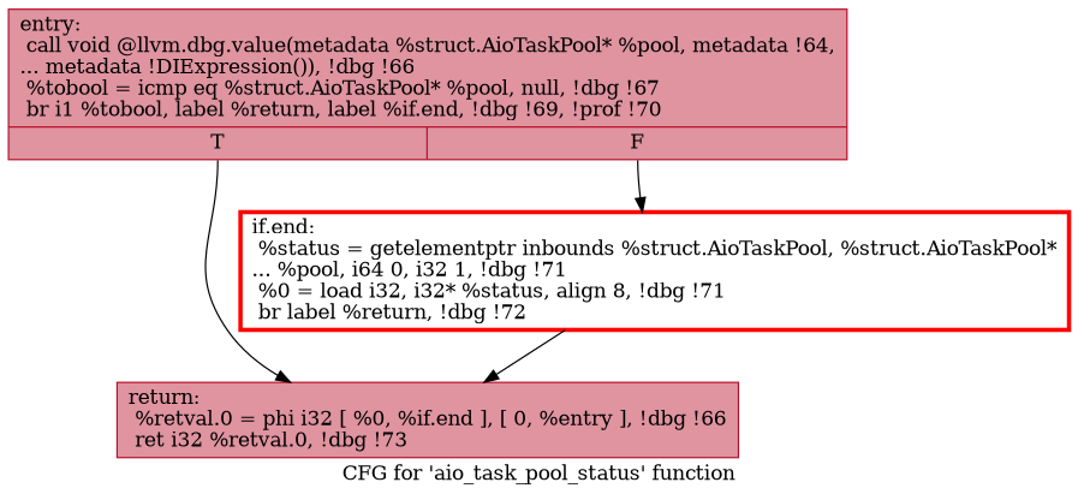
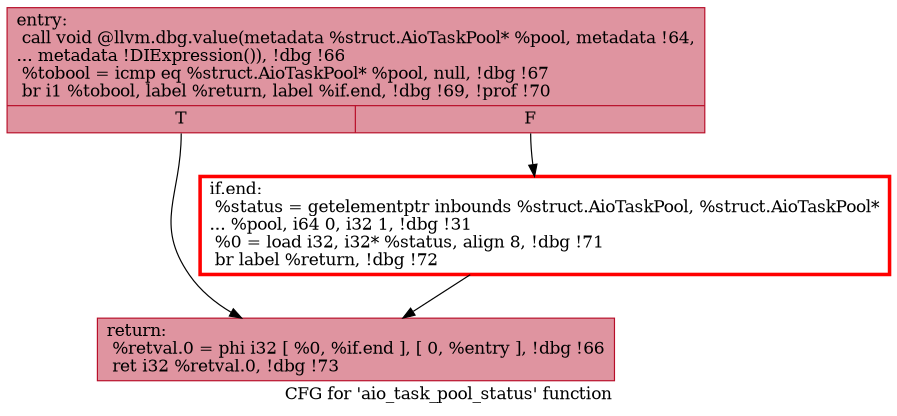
  digraph {
    label="CFG for 'aio_task_pool_status' function"
    node [color="#b70d28ff" fillcolor="#b70d2870" shape=record style=filled]
    n1 [label="{entry:\l  call void @llvm.dbg.value(metadata %struct.AioTaskPool* %pool, metadata !64,\l... metadata !DIExpression()), !dbg !66\l  %tobool = icmp eq %struct.AioTaskPool* %pool, null, !dbg !67\l  br i1 %tobool, label %return, label %if.end, !dbg !69, !prof !70\l|{<s0>T|<s1>F}}"]
    n2 [label="{return:                                           \l  %retval.0 = phi i32 [ %0, %if.end ], [ 0, %entry ], !dbg !66\l  ret i32 %retval.0, !dbg !73\l}"]
-   n3 [color=red label="{if.end:                                           \l  %status = getelementptr inbounds %struct.AioTaskPool, %struct.AioTaskPool*\l... %pool, i64 0, i32 1, !dbg !71\l  %0 = load i32, i32* %status, align 8, !dbg !71\l  br label %return, !dbg !72\l}" penwidth=3.0 fillcolor="" style=""]
+   n3 [color=red label="{if.end:                                           \l  %status = getelementptr inbounds %struct.AioTaskPool, %struct.AioTaskPool*\l... %pool, i64 0, i32 1, !dbg !31\l  %0 = load i32, i32* %status, align 8, !dbg !71\l  br label %return, !dbg !72\l}" penwidth=3.0 fillcolor="" style=""]
    n1 -> n2 [tailport=s0]
    n1 -> n3 [tailport=s1]
    n3 -> n2
  }
